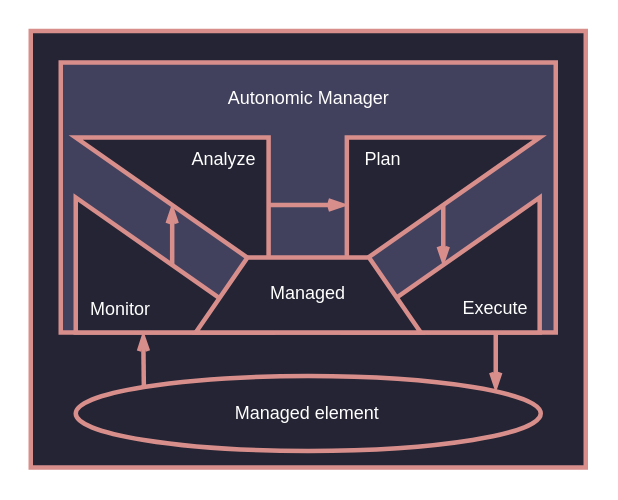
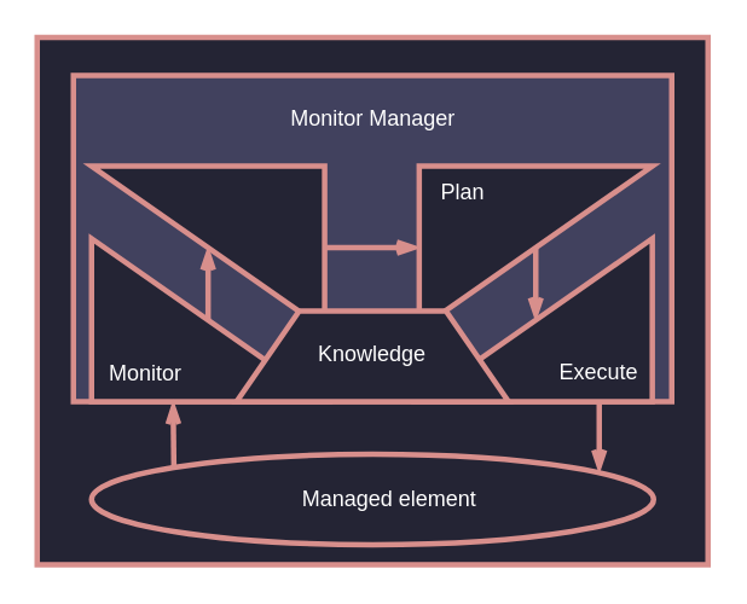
  <mxCell id="0" />
  <mxCell id="1" parent="0" />
  <mxCell id="2" value="" style="group" vertex="1" connectable="0" parent="1"><mxGeometry x="20" y="20" width="370.0" height="291" as="geometry" /></mxCell>
  <mxCell id="3" value="" style="rounded=0;whiteSpace=wrap;html=1;strokeColor=#d88f8c;strokeWidth=3;align=center;verticalAlign=top;fontFamily=Helvetica;fontSize=12;fontColor=default;fillColor=#242434;" parent="2" vertex="1"><mxGeometry width="370" height="291" as="geometry" /></mxCell>
  <mxCell id="4" value="" style="rounded=0;whiteSpace=wrap;html=1;strokeColor=#d88f8c;strokeWidth=3;align=center;verticalAlign=top;fontFamily=Helvetica;fontSize=12;fontColor=default;fillColor=#41415E;" parent="2" vertex="1"><mxGeometry x="20" y="21" width="330" height="180" as="geometry" /></mxCell>
  <mxCell id="5" value="" style="verticalLabelPosition=bottom;verticalAlign=top;html=1;shape=mxgraph.basic.orthogonal_triangle;rotation=90;container=0;strokeColor=#D88F8C;strokeWidth=3;fillColor=#242434;" parent="2" vertex="1"><mxGeometry x="230.0" y="51.71" width="90" height="128.57" as="geometry" /></mxCell>
  <mxCell id="6" value="" style="verticalLabelPosition=bottom;verticalAlign=top;html=1;shape=mxgraph.basic.orthogonal_triangle;rotation=-90;container=0;strokeColor=#D88F8C;strokeWidth=3;fillColor=#242434;" parent="2" vertex="1"><mxGeometry x="230.0" y="91.715" width="90" height="128.57" as="geometry" /></mxCell>
  <mxCell id="7" style="edgeStyle=orthogonalEdgeStyle;shape=connector;curved=0;rounded=1;orthogonalLoop=1;jettySize=auto;html=1;labelBackgroundColor=default;strokeColor=#D88F8C;strokeWidth=3;align=center;verticalAlign=middle;fontFamily=Helvetica;fontSize=11;fontColor=default;startArrow=none;startFill=0;endArrow=openThin;endFill=0;" parent="2" source="14" target="5" edge="1"><mxGeometry relative="1" as="geometry" /></mxCell>
  <mxCell id="8" value="Plan" style="text;html=1;strokeColor=none;fillColor=none;align=center;verticalAlign=middle;whiteSpace=wrap;rounded=0;fontColor=#ffffff;strokeWidth=3;" parent="2" vertex="1"><mxGeometry x="210.0" y="71" width="50" height="30" as="geometry" /></mxCell>
  <mxCell id="9" value="Execute" style="text;html=1;strokeColor=none;fillColor=none;align=center;verticalAlign=middle;whiteSpace=wrap;rounded=0;fontColor=#ffffff;strokeWidth=3;" parent="2" vertex="1"><mxGeometry x="280.0" y="170" width="60" height="30" as="geometry" /></mxCell>
  <mxCell id="10" style="edgeStyle=orthogonalEdgeStyle;shape=connector;curved=0;rounded=1;orthogonalLoop=1;jettySize=auto;html=1;exitX=0.5;exitY=0.5;exitDx=0;exitDy=0;exitPerimeter=0;entryX=0.5;entryY=0.5;entryDx=0;entryDy=0;entryPerimeter=0;labelBackgroundColor=default;strokeColor=#D88F8C;strokeWidth=3;align=center;verticalAlign=middle;fontFamily=Helvetica;fontSize=11;fontColor=default;startArrow=none;startFill=0;endArrow=openThin;endFill=0;" parent="2" source="5" target="6" edge="1"><mxGeometry relative="1" as="geometry"><Array as="points"><mxPoint x="275.0" y="140" /><mxPoint x="275.0" y="140" /></Array></mxGeometry></mxCell>
  <mxCell id="11" value="" style="group;rotation=-180;" parent="2" vertex="1" connectable="0"><mxGeometry x="30" y="111" width="128.57" height="90" as="geometry" /></mxCell>
  <mxCell id="12" value="" style="verticalLabelPosition=bottom;verticalAlign=top;html=1;shape=mxgraph.basic.orthogonal_triangle;rotation=-360;container=0;strokeColor=#D88F8C;strokeWidth=3;fillColor=#242434;" parent="11" vertex="1"><mxGeometry width="128.57" height="90" as="geometry" /></mxCell>
  <mxCell id="13" value="Monitor" style="text;html=1;strokeColor=none;fillColor=none;align=center;verticalAlign=middle;whiteSpace=wrap;rounded=0;fontColor=#FFFFFF;strokeWidth=3;" parent="11" vertex="1"><mxGeometry x="1.137e-13" y="60" width="60" height="30" as="geometry" /></mxCell>
  <mxCell id="14" value="" style="verticalLabelPosition=bottom;verticalAlign=top;html=1;shape=mxgraph.basic.orthogonal_triangle;rotation=-180;container=0;strokeColor=#D88F8C;strokeWidth=3;fillColor=#242434;" parent="2" vertex="1"><mxGeometry x="30" y="71" width="128.57" height="90" as="geometry" /></mxCell>
  <mxCell id="15" value="" style="verticalLabelPosition=middle;verticalAlign=middle;html=1;shape=trapezoid;perimeter=trapezoidPerimeter;whiteSpace=wrap;size=0.23;arcSize=10;flipV=1;labelPosition=center;align=center;rotation=-180;strokeColor=#D88F8C;strokeWidth=3;fillColor=#242434;" parent="2" vertex="1"><mxGeometry x="110.0" y="151" width="150" height="50" as="geometry" /></mxCell>
- <mxCell id="16" value="Managed" style="text;html=1;strokeColor=none;fillColor=none;align=center;verticalAlign=middle;whiteSpace=wrap;rounded=0;fontColor=#ffffff;strokeWidth=3;" parent="2" vertex="1"><mxGeometry x="155.0" y="160" width="60" height="30" as="geometry" /></mxCell>
+ <mxCell id="16" value="Knowledge" style="text;html=1;strokeColor=none;fillColor=none;align=center;verticalAlign=middle;whiteSpace=wrap;rounded=0;fontColor=#ffffff;strokeWidth=3;" parent="2" vertex="1"><mxGeometry x="155.0" y="160" width="60" height="30" as="geometry" /></mxCell>
  <mxCell id="17" style="edgeStyle=orthogonalEdgeStyle;shape=connector;curved=0;rounded=1;orthogonalLoop=1;jettySize=auto;html=1;exitX=0;exitY=0;exitDx=0;exitDy=0;entryX=0.75;entryY=1;entryDx=0;entryDy=0;labelBackgroundColor=default;strokeColor=#D88F8C;strokeWidth=3;align=center;verticalAlign=middle;fontFamily=Helvetica;fontSize=12;fontColor=default;startArrow=none;startFill=0;endArrow=openThin;endFill=0;" parent="2" source="22" target="13" edge="1"><mxGeometry relative="1" as="geometry" /></mxCell>
  <mxCell id="18" style="edgeStyle=orthogonalEdgeStyle;shape=connector;curved=0;rounded=1;orthogonalLoop=1;jettySize=auto;html=1;exitX=0.5;exitY=1;exitDx=0;exitDy=0;labelBackgroundColor=default;strokeColor=#D88F8C;strokeWidth=3;align=center;verticalAlign=middle;fontFamily=Helvetica;fontSize=12;fontColor=default;startArrow=none;startFill=0;endArrow=openThin;endFill=0;" parent="2" source="9" edge="1"><mxGeometry relative="1" as="geometry"><mxPoint x="310.0" y="240" as="targetPoint" /></mxGeometry></mxCell>
- <mxCell id="19" value="Autonomic Manager" style="text;html=1;strokeColor=none;fillColor=none;align=center;verticalAlign=middle;whiteSpace=wrap;rounded=0;fontColor=#FFFFFF;strokeWidth=3;" parent="2" vertex="1"><mxGeometry x="122.5" y="30" width="125" height="30" as="geometry" /></mxCell>
- <mxCell id="20" value="Analyze" style="text;html=1;strokeColor=none;fillColor=none;align=center;verticalAlign=middle;whiteSpace=wrap;rounded=0;fontColor=#FFFFFF;strokeWidth=3;" parent="2" vertex="1"><mxGeometry x="98.57" y="71" width="60" height="30" as="geometry" /></mxCell>
+ <mxCell id="19" value="Monitor Manager" style="text;html=1;strokeColor=none;fillColor=none;align=center;verticalAlign=middle;whiteSpace=wrap;rounded=0;fontColor=#FFFFFF;strokeWidth=3;" parent="2" vertex="1"><mxGeometry x="122.5" y="30" width="125" height="30" as="geometry" /></mxCell>
  <mxCell id="21" style="edgeStyle=orthogonalEdgeStyle;shape=connector;curved=0;rounded=1;orthogonalLoop=1;jettySize=auto;html=1;exitX=0.5;exitY=0.5;exitDx=0;exitDy=0;exitPerimeter=0;entryX=0.5;entryY=0.5;entryDx=0;entryDy=0;entryPerimeter=0;labelBackgroundColor=default;strokeColor=#D88F8C;strokeWidth=3;align=center;verticalAlign=middle;fontFamily=Helvetica;fontSize=11;fontColor=default;startArrow=none;startFill=0;endArrow=openThin;endFill=0;" parent="2" source="12" target="14" edge="1"><mxGeometry relative="1" as="geometry"><Array as="points"><mxPoint x="94.0" y="140" /><mxPoint x="94.0" y="140" /></Array></mxGeometry></mxCell>
  <mxCell id="22" value="" style="ellipse;whiteSpace=wrap;html=1;strokeColor=#d88f8c;strokeWidth=3;align=center;verticalAlign=top;fontFamily=Helvetica;fontSize=12;fontColor=default;fillColor=#242434;" parent="2" vertex="1"><mxGeometry x="30.0" y="230" width="310" height="50" as="geometry" /></mxCell>
- <mxCell id="23" value="Managed element" style="text;html=1;strokeColor=none;fillColor=none;align=center;verticalAlign=middle;whiteSpace=wrap;rounded=0;fontColor=#ffffff;strokeWidth=3;" parent="2" vertex="1"><mxGeometry x="134.285" y="240" width="101.43" height="30" as="geometry" /></mxCell>
+ <mxCell id="23" value="Managed element" style="text;html=1;strokeColor=none;fillColor=none;align=center;verticalAlign=middle;whiteSpace=wrap;rounded=0;fontColor=#ffffff;strokeWidth=3;" parent="2" vertex="1"><mxGeometry x="144.285" y="240" width="101.43" height="30" as="geometry" /></mxCell>
